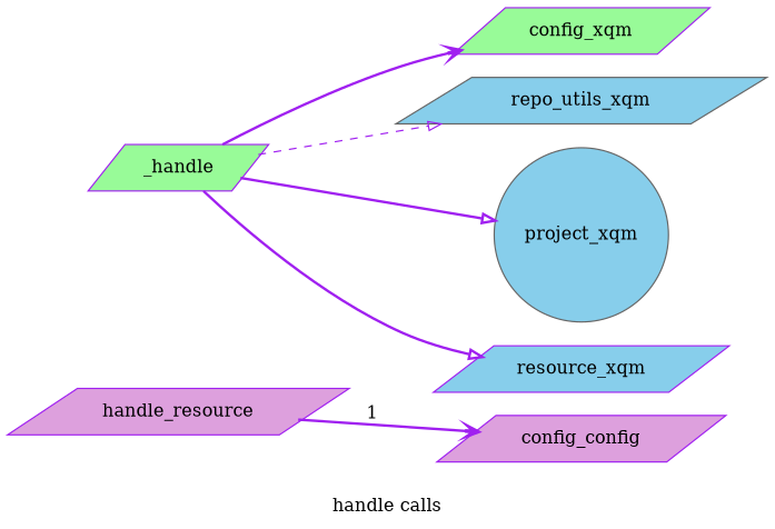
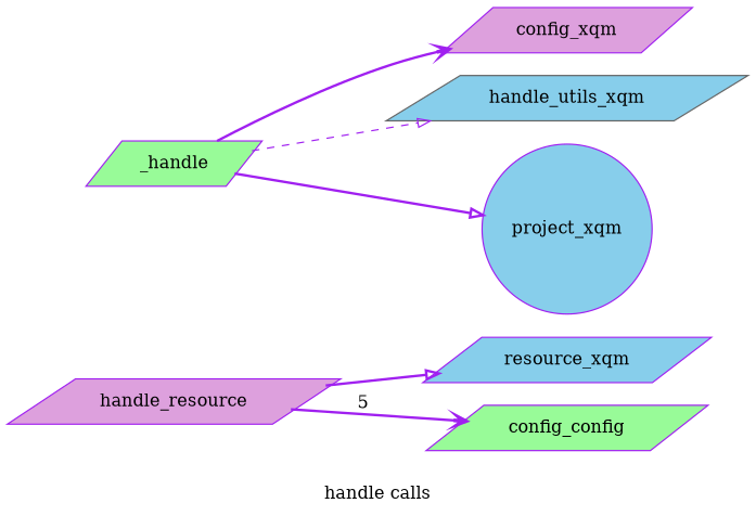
  digraph {
    label="handle calls"
    rankdir=LR
    node [color=purple fillcolor=skyblue shape=parallelogram style=filled]
    edge [arrowhead=onormal color=purple style=bold]
    n1 [fillcolor=palegreen label=_handle]
-   config_xqm [fillcolor=palegreen]
-   repo_utils_xqm [color=gray40]
-   project_xqm [color=gray40 shape=circle]
+   config_xqm [fillcolor=plum]
+   repo_utils_xqm [color=gray40 label=handle_utils_xqm]
+   project_xqm [shape=circle]
    resource_xqm
    n6 [fillcolor=plum label=handle_resource]
-   config_config [fillcolor=plum]
+   config_config [fillcolor=palegreen]
    n1 -> config_xqm [arrowhead=vee]
    n1 -> repo_utils_xqm [style=dashed]
    n1 -> project_xqm
-   n1 -> resource_xqm
-   n6 -> config_config [arrowhead=vee label=1]
+   n6 -> resource_xqm
+   n6 -> config_config [arrowhead=vee label=5]
  }
